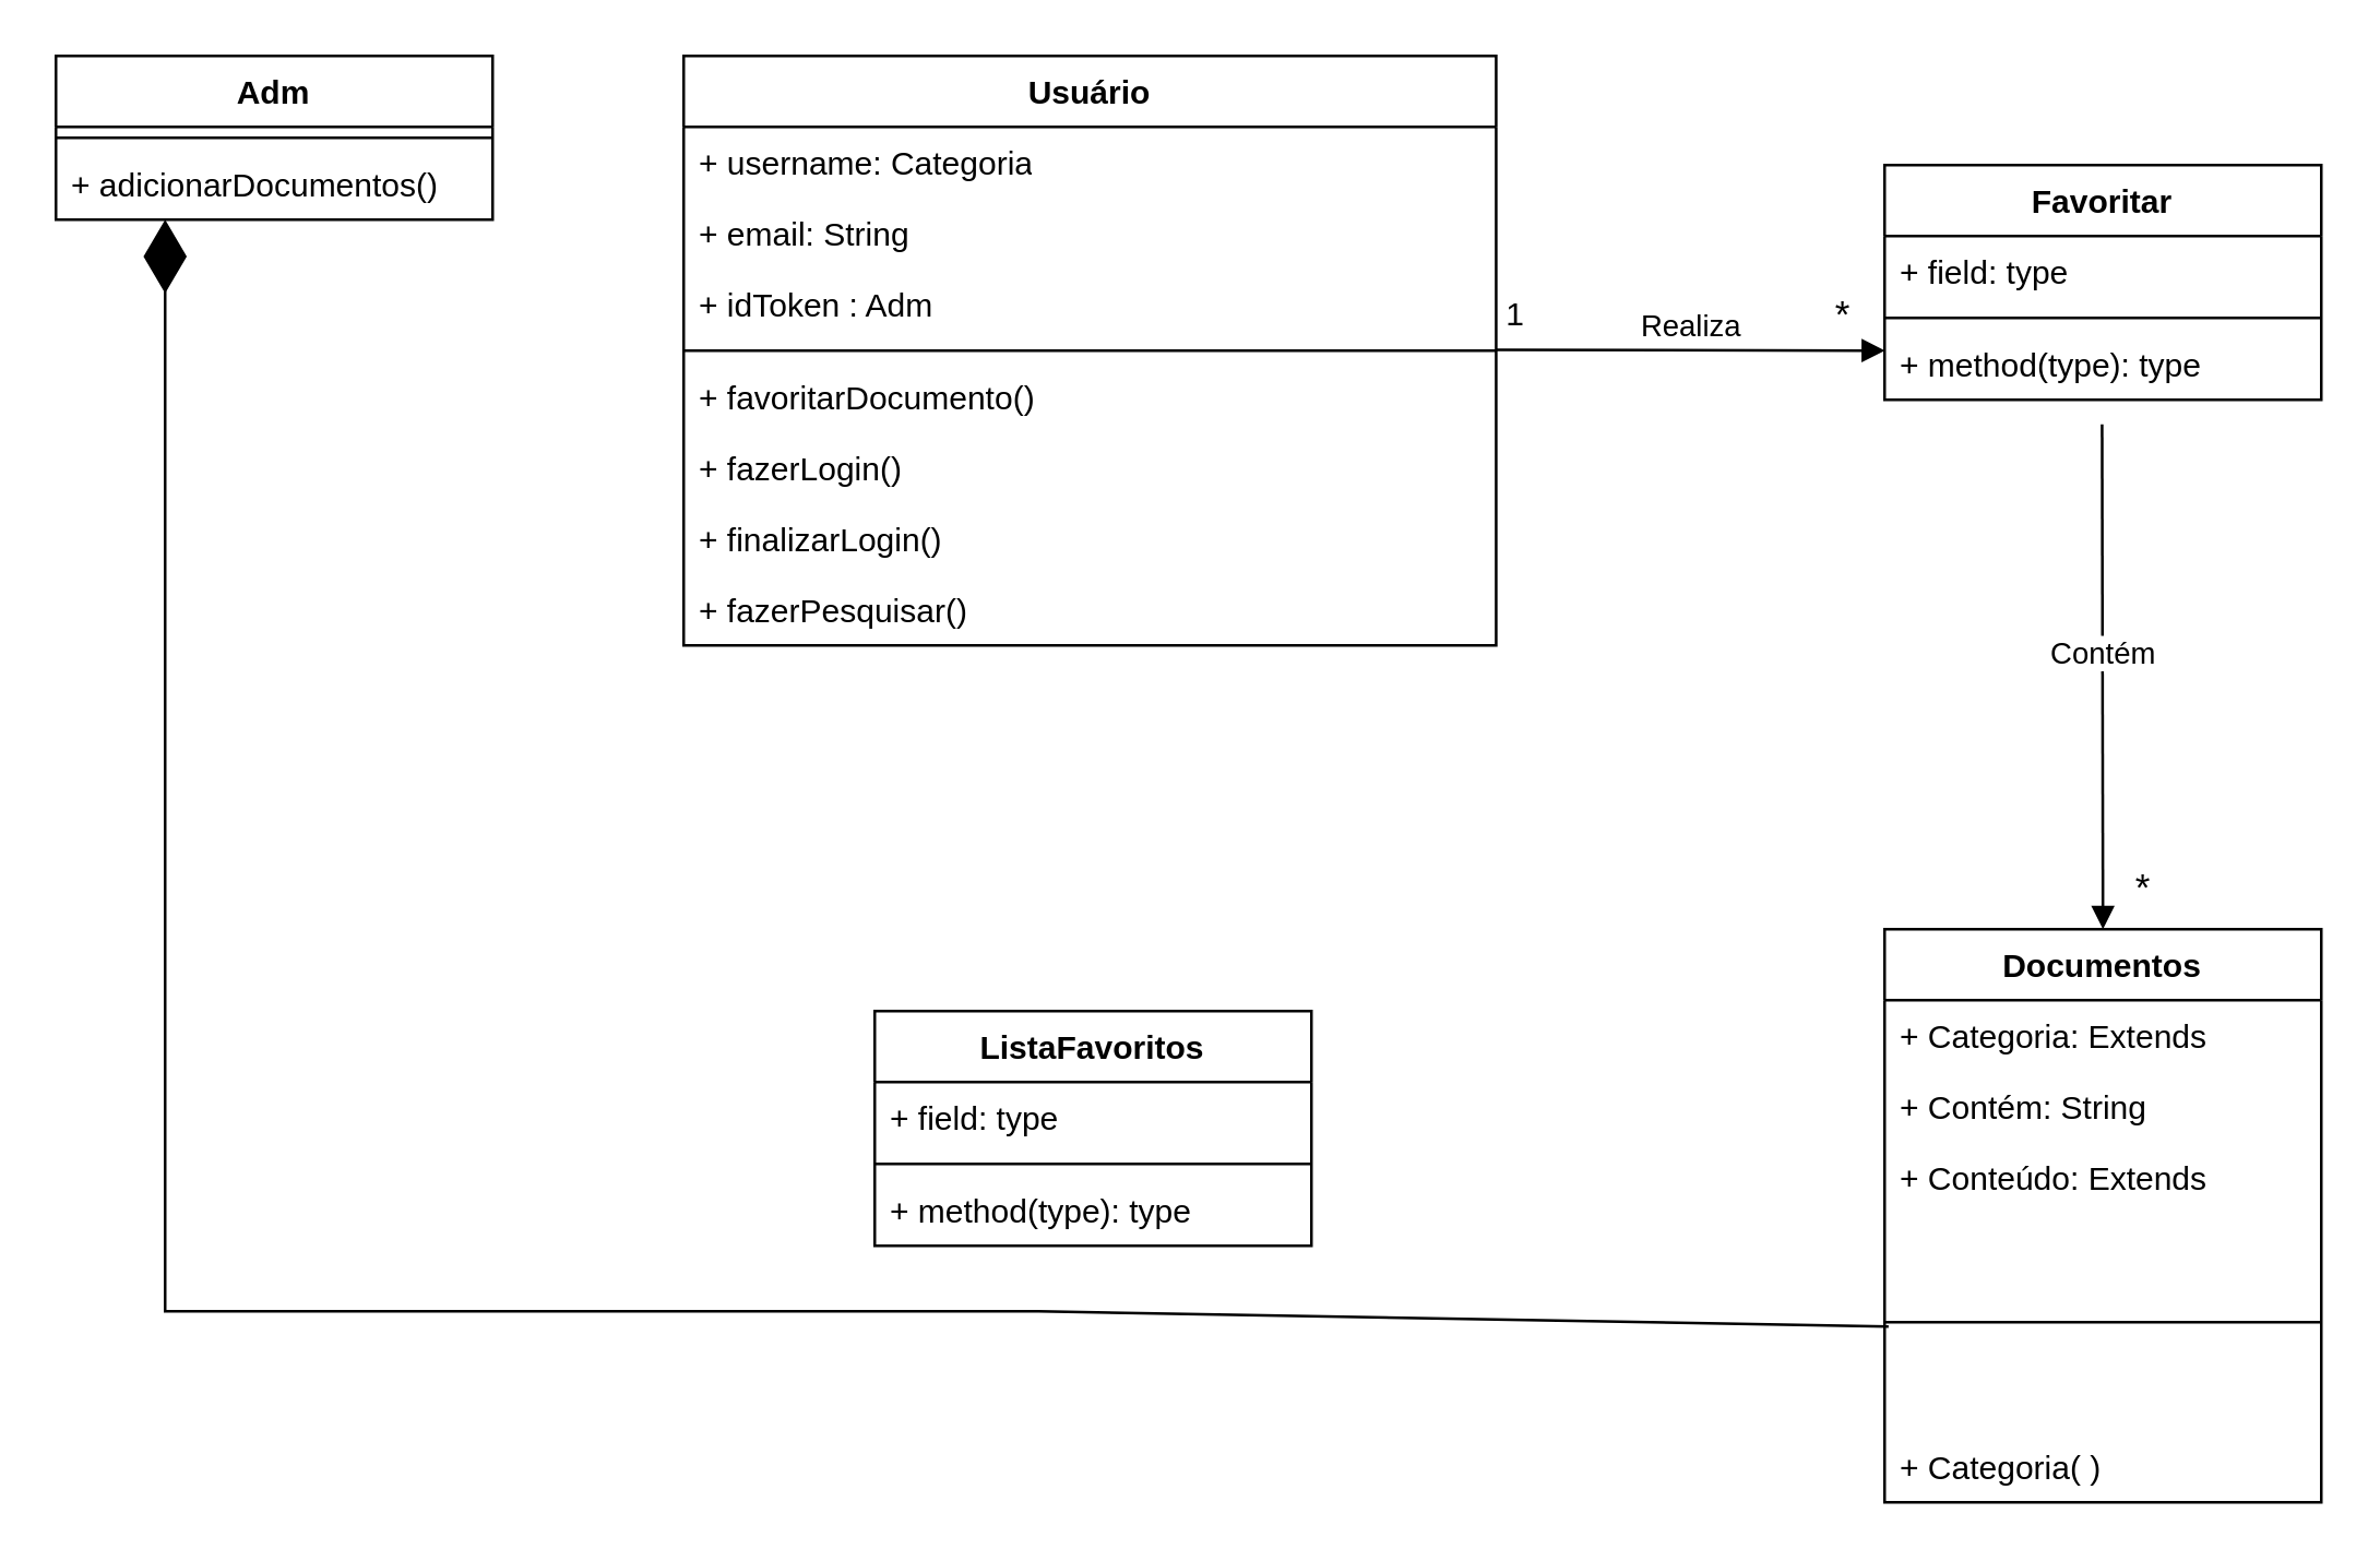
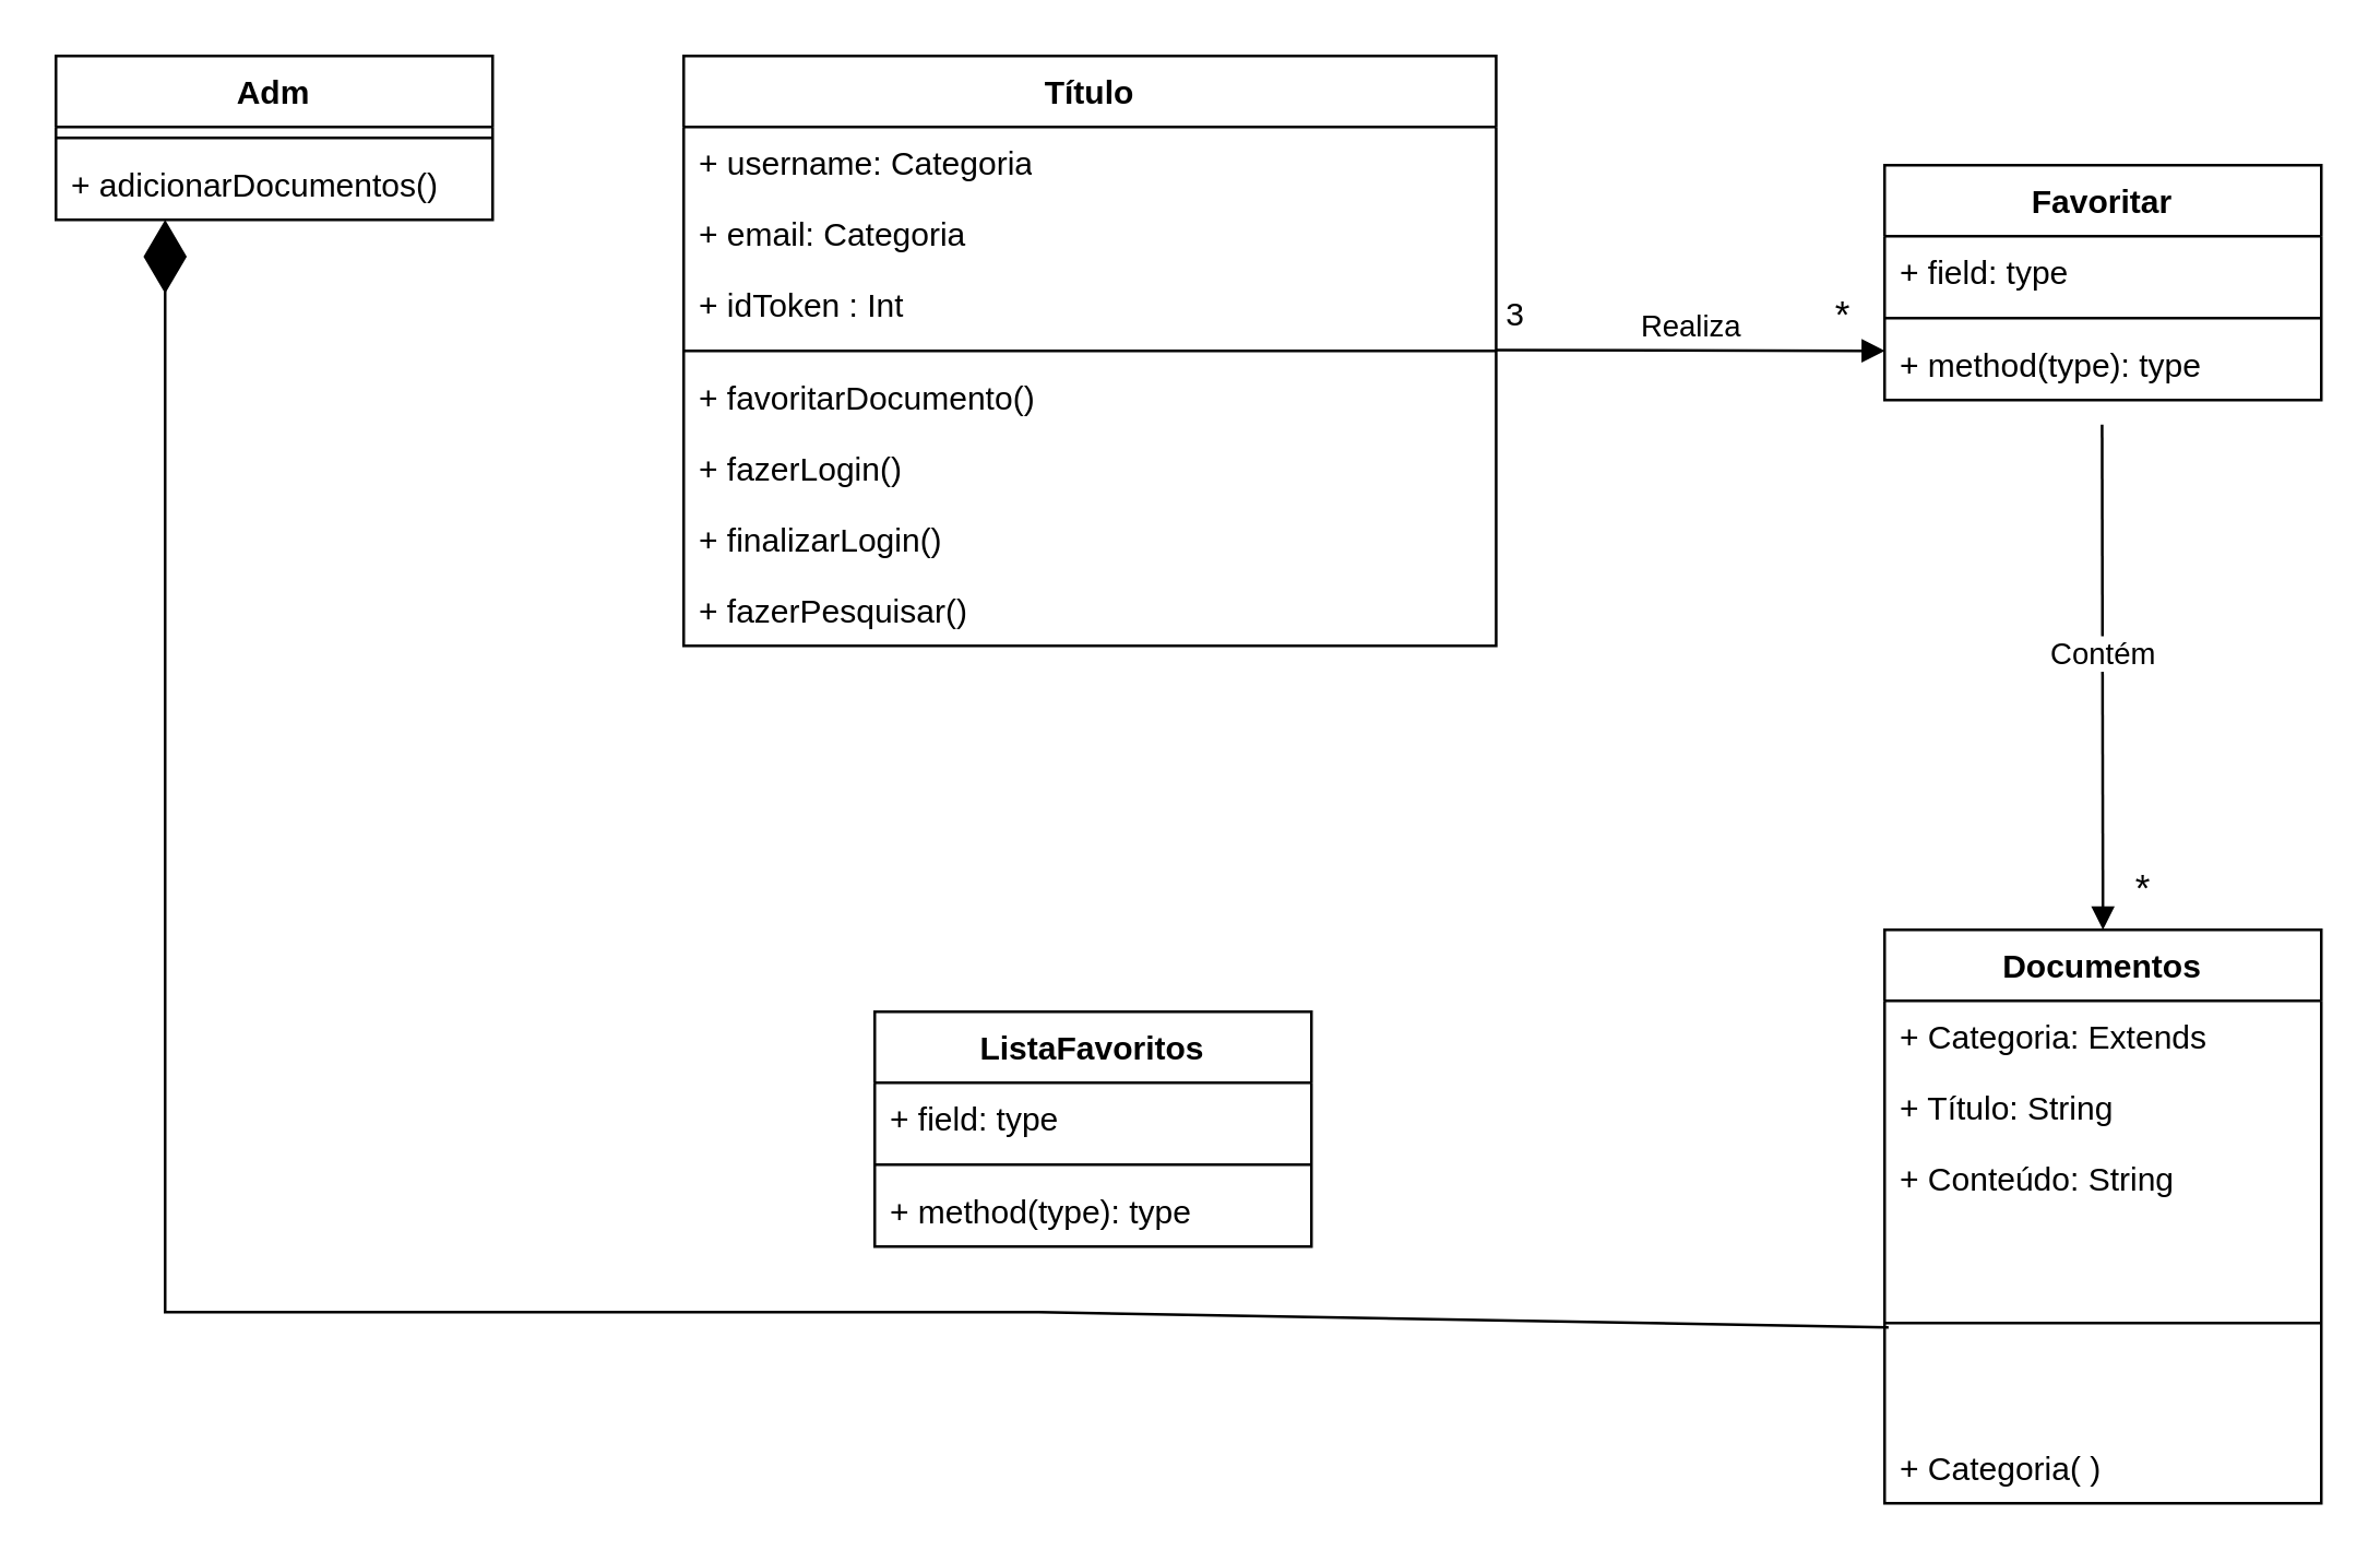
  <mxCell id="0" />
  <mxCell id="1" parent="0" />
- <mxCell id="2" value="Usuário" style="swimlane;fontStyle=1;align=center;verticalAlign=top;childLayout=stackLayout;horizontal=1;startSize=26;horizontalStack=0;resizeParent=1;resizeParentMax=0;resizeLast=0;collapsible=1;marginBottom=0;whiteSpace=wrap;html=1;" vertex="1" parent="1"><mxGeometry x="250" y="20" width="297.67" height="216" as="geometry" /></mxCell>
+ <mxCell id="2" value="Título" style="swimlane;fontStyle=1;align=center;verticalAlign=top;childLayout=stackLayout;horizontal=1;startSize=26;horizontalStack=0;resizeParent=1;resizeParentMax=0;resizeLast=0;collapsible=1;marginBottom=0;whiteSpace=wrap;html=1;" vertex="1" parent="1"><mxGeometry x="250" y="20" width="297.67" height="216" as="geometry" /></mxCell>
  <mxCell id="3" value="+ username: Categoria&lt;br&gt;&lt;br&gt;" style="text;strokeColor=none;fillColor=none;align=left;verticalAlign=top;spacingLeft=4;spacingRight=4;overflow=hidden;rotatable=0;points=[[0,0.5],[1,0.5]];portConstraint=eastwest;whiteSpace=wrap;html=1;" vertex="1" parent="2"><mxGeometry y="26" width="297.67" height="26" as="geometry" /></mxCell>
- <mxCell id="4" value="+ email: String" style="text;strokeColor=none;fillColor=none;align=left;verticalAlign=top;spacingLeft=4;spacingRight=4;overflow=hidden;rotatable=0;points=[[0,0.5],[1,0.5]];portConstraint=eastwest;whiteSpace=wrap;html=1;" vertex="1" parent="2"><mxGeometry y="52" width="297.67" height="26" as="geometry" /></mxCell>
- <mxCell id="5" value="+ idToken : Adm" style="text;strokeColor=none;fillColor=none;align=left;verticalAlign=top;spacingLeft=4;spacingRight=4;overflow=hidden;rotatable=0;points=[[0,0.5],[1,0.5]];portConstraint=eastwest;whiteSpace=wrap;html=1;" vertex="1" parent="2"><mxGeometry y="78" width="297.67" height="26" as="geometry" /></mxCell>
+ <mxCell id="4" value="+ email: Categoria" style="text;strokeColor=none;fillColor=none;align=left;verticalAlign=top;spacingLeft=4;spacingRight=4;overflow=hidden;rotatable=0;points=[[0,0.5],[1,0.5]];portConstraint=eastwest;whiteSpace=wrap;html=1;" vertex="1" parent="2"><mxGeometry y="52" width="297.67" height="26" as="geometry" /></mxCell>
+ <mxCell id="5" value="+ idToken : Int" style="text;strokeColor=none;fillColor=none;align=left;verticalAlign=top;spacingLeft=4;spacingRight=4;overflow=hidden;rotatable=0;points=[[0,0.5],[1,0.5]];portConstraint=eastwest;whiteSpace=wrap;html=1;" vertex="1" parent="2"><mxGeometry y="78" width="297.67" height="26" as="geometry" /></mxCell>
  <mxCell id="6" value="" style="line;strokeWidth=1;fillColor=none;align=left;verticalAlign=middle;spacingTop=-1;spacingLeft=3;spacingRight=3;rotatable=0;labelPosition=right;points=[];portConstraint=eastwest;strokeColor=inherit;" vertex="1" parent="2"><mxGeometry y="104" width="297.67" height="8" as="geometry" /></mxCell>
  <mxCell id="7" value="+ favoritarDocumento()" style="text;strokeColor=none;fillColor=none;align=left;verticalAlign=top;spacingLeft=4;spacingRight=4;overflow=hidden;rotatable=0;points=[[0,0.5],[1,0.5]];portConstraint=eastwest;whiteSpace=wrap;html=1;" vertex="1" parent="2"><mxGeometry y="112" width="297.67" height="26" as="geometry" /></mxCell>
  <mxCell id="8" value="+ fazerLogin()" style="text;strokeColor=none;fillColor=none;align=left;verticalAlign=top;spacingLeft=4;spacingRight=4;overflow=hidden;rotatable=0;points=[[0,0.5],[1,0.5]];portConstraint=eastwest;whiteSpace=wrap;html=1;" vertex="1" parent="2"><mxGeometry y="138" width="297.67" height="26" as="geometry" /></mxCell>
  <mxCell id="9" value="+ finalizarLogin()" style="text;strokeColor=none;fillColor=none;align=left;verticalAlign=top;spacingLeft=4;spacingRight=4;overflow=hidden;rotatable=0;points=[[0,0.5],[1,0.5]];portConstraint=eastwest;whiteSpace=wrap;html=1;" vertex="1" parent="2"><mxGeometry y="164" width="297.67" height="26" as="geometry" /></mxCell>
  <mxCell id="10" value="+ fazerPesquisar()" style="text;strokeColor=none;fillColor=none;align=left;verticalAlign=top;spacingLeft=4;spacingRight=4;overflow=hidden;rotatable=0;points=[[0,0.5],[1,0.5]];portConstraint=eastwest;whiteSpace=wrap;html=1;" vertex="1" parent="2"><mxGeometry y="190" width="297.67" height="26" as="geometry" /></mxCell>
  <mxCell id="11" value="Documentos" style="swimlane;fontStyle=1;align=center;verticalAlign=top;childLayout=stackLayout;horizontal=1;startSize=26;horizontalStack=0;resizeParent=1;resizeParentMax=0;resizeLast=0;collapsible=1;marginBottom=0;whiteSpace=wrap;html=1;" vertex="1" parent="1"><mxGeometry x="690" y="340" width="160" height="210" as="geometry" /></mxCell>
  <mxCell id="12" value="+ Categoria: Extends&amp;nbsp;" style="text;strokeColor=none;fillColor=none;align=left;verticalAlign=top;spacingLeft=4;spacingRight=4;overflow=hidden;rotatable=0;points=[[0,0.5],[1,0.5]];portConstraint=eastwest;whiteSpace=wrap;html=1;" vertex="1" parent="11"><mxGeometry y="26" width="160" height="26" as="geometry" /></mxCell>
- <mxCell id="13" value="+ Contém: String" style="text;strokeColor=none;fillColor=none;align=left;verticalAlign=top;spacingLeft=4;spacingRight=4;overflow=hidden;rotatable=0;points=[[0,0.5],[1,0.5]];portConstraint=eastwest;whiteSpace=wrap;html=1;" vertex="1" parent="11"><mxGeometry y="52" width="160" height="26" as="geometry" /></mxCell>
- <mxCell id="14" value="+ Conteúdo: Extends" style="text;strokeColor=none;fillColor=none;align=left;verticalAlign=top;spacingLeft=4;spacingRight=4;overflow=hidden;rotatable=0;points=[[0,0.5],[1,0.5]];portConstraint=eastwest;whiteSpace=wrap;html=1;" vertex="1" parent="11"><mxGeometry y="78" width="160" height="26" as="geometry" /></mxCell>
+ <mxCell id="13" value="+ Título: String" style="text;strokeColor=none;fillColor=none;align=left;verticalAlign=top;spacingLeft=4;spacingRight=4;overflow=hidden;rotatable=0;points=[[0,0.5],[1,0.5]];portConstraint=eastwest;whiteSpace=wrap;html=1;" vertex="1" parent="11"><mxGeometry y="52" width="160" height="26" as="geometry" /></mxCell>
+ <mxCell id="14" value="+ Conteúdo: String" style="text;strokeColor=none;fillColor=none;align=left;verticalAlign=top;spacingLeft=4;spacingRight=4;overflow=hidden;rotatable=0;points=[[0,0.5],[1,0.5]];portConstraint=eastwest;whiteSpace=wrap;html=1;" vertex="1" parent="11"><mxGeometry y="78" width="160" height="26" as="geometry" /></mxCell>
  <mxCell id="15" value="" style="line;strokeWidth=1;fillColor=none;align=left;verticalAlign=middle;spacingTop=-1;spacingLeft=3;spacingRight=3;rotatable=0;labelPosition=right;points=[];portConstraint=eastwest;strokeColor=inherit;" vertex="1" parent="11"><mxGeometry y="104" width="160" height="80" as="geometry" /></mxCell>
  <mxCell id="16" value="+ Categoria( )" style="text;strokeColor=none;fillColor=none;align=left;verticalAlign=top;spacingLeft=4;spacingRight=4;overflow=hidden;rotatable=0;points=[[0,0.5],[1,0.5]];portConstraint=eastwest;whiteSpace=wrap;html=1;" vertex="1" parent="11"><mxGeometry y="184" width="160" height="26" as="geometry" /></mxCell>
  <mxCell id="17" value="Favoritar" style="swimlane;fontStyle=1;align=center;verticalAlign=top;childLayout=stackLayout;horizontal=1;startSize=26;horizontalStack=0;resizeParent=1;resizeParentMax=0;resizeLast=0;collapsible=1;marginBottom=0;whiteSpace=wrap;html=1;" vertex="1" parent="1"><mxGeometry x="690" y="60" width="160" height="86" as="geometry" /></mxCell>
  <mxCell id="18" value="+ field: type" style="text;strokeColor=none;fillColor=none;align=left;verticalAlign=top;spacingLeft=4;spacingRight=4;overflow=hidden;rotatable=0;points=[[0,0.5],[1,0.5]];portConstraint=eastwest;whiteSpace=wrap;html=1;" vertex="1" parent="17"><mxGeometry y="26" width="160" height="26" as="geometry" /></mxCell>
  <mxCell id="19" value="" style="line;strokeWidth=1;fillColor=none;align=left;verticalAlign=middle;spacingTop=-1;spacingLeft=3;spacingRight=3;rotatable=0;labelPosition=right;points=[];portConstraint=eastwest;strokeColor=inherit;" vertex="1" parent="17"><mxGeometry y="52" width="160" height="8" as="geometry" /></mxCell>
  <mxCell id="20" value="+ method(type): type" style="text;strokeColor=none;fillColor=none;align=left;verticalAlign=top;spacingLeft=4;spacingRight=4;overflow=hidden;rotatable=0;points=[[0,0.5],[1,0.5]];portConstraint=eastwest;whiteSpace=wrap;html=1;" vertex="1" parent="17"><mxGeometry y="60" width="160" height="26" as="geometry" /></mxCell>
  <mxCell id="21" value="Adm" style="swimlane;fontStyle=1;align=center;verticalAlign=top;childLayout=stackLayout;horizontal=1;startSize=26;horizontalStack=0;resizeParent=1;resizeParentMax=0;resizeLast=0;collapsible=1;marginBottom=0;whiteSpace=wrap;html=1;" vertex="1" parent="1"><mxGeometry x="20" y="20" width="160" height="60" as="geometry" /></mxCell>
  <mxCell id="22" value="" style="line;strokeWidth=1;fillColor=none;align=left;verticalAlign=middle;spacingTop=-1;spacingLeft=3;spacingRight=3;rotatable=0;labelPosition=right;points=[];portConstraint=eastwest;strokeColor=inherit;" vertex="1" parent="21"><mxGeometry y="26" width="160" height="8" as="geometry" /></mxCell>
  <mxCell id="23" value="+ adicionarDocumentos()" style="text;strokeColor=none;fillColor=none;align=left;verticalAlign=top;spacingLeft=4;spacingRight=4;overflow=hidden;rotatable=0;points=[[0,0.5],[1,0.5]];portConstraint=eastwest;whiteSpace=wrap;html=1;" vertex="1" parent="21"><mxGeometry y="34" width="160" height="26" as="geometry" /></mxCell>
  <mxCell id="24" value="Realiza" style="html=1;verticalAlign=bottom;endArrow=block;curved=0;rounded=0;entryX=0.001;entryY=0.307;entryDx=0;entryDy=0;entryPerimeter=0;" edge="1" parent="1" target="20"><mxGeometry width="80" relative="1" as="geometry"><mxPoint x="547.67" y="127.66" as="sourcePoint" /><mxPoint x="700" y="128" as="targetPoint" /></mxGeometry></mxCell>
  <mxCell id="25" value="&lt;font style=&quot;font-size: 14px;&quot;&gt;*&lt;/font&gt;" style="text;html=1;strokeColor=none;fillColor=none;align=center;verticalAlign=middle;whiteSpace=wrap;rounded=0;" vertex="1" parent="1"><mxGeometry x="670" y="110" width="10" height="10" as="geometry" /></mxCell>
- <mxCell id="26" value="1" style="text;html=1;strokeColor=none;fillColor=none;align=center;verticalAlign=middle;whiteSpace=wrap;rounded=0;" vertex="1" parent="1"><mxGeometry x="550" y="110" width="10" height="10" as="geometry" /></mxCell>
+ <mxCell id="26" value="3" style="text;html=1;strokeColor=none;fillColor=none;align=center;verticalAlign=middle;whiteSpace=wrap;rounded=0;" vertex="1" parent="1"><mxGeometry x="550" y="110" width="10" height="10" as="geometry" /></mxCell>
  <mxCell id="27" value="Contém" style="html=1;verticalAlign=bottom;endArrow=block;curved=0;rounded=0;entryX=0.5;entryY=0;entryDx=0;entryDy=0;exitX=0.498;exitY=1.346;exitDx=0;exitDy=0;exitPerimeter=0;" edge="1" parent="1" source="20" target="11"><mxGeometry width="80" relative="1" as="geometry"><mxPoint x="640" y="240" as="sourcePoint" /><mxPoint x="720" y="240" as="targetPoint" /></mxGeometry></mxCell>
  <mxCell id="28" value="&lt;font style=&quot;font-size: 14px;&quot;&gt;*&lt;/font&gt;" style="text;html=1;strokeColor=none;fillColor=none;align=center;verticalAlign=middle;whiteSpace=wrap;rounded=0;" vertex="1" parent="1"><mxGeometry x="780" y="320" width="10" height="10" as="geometry" /></mxCell>
  <mxCell id="29" value="ListaFavoritos" style="swimlane;fontStyle=1;align=center;verticalAlign=top;childLayout=stackLayout;horizontal=1;startSize=26;horizontalStack=0;resizeParent=1;resizeParentMax=0;resizeLast=0;collapsible=1;marginBottom=0;whiteSpace=wrap;html=1;" vertex="1" parent="1"><mxGeometry x="320" y="370" width="160" height="86" as="geometry" /></mxCell>
  <mxCell id="30" value="+ field: type" style="text;strokeColor=none;fillColor=none;align=left;verticalAlign=top;spacingLeft=4;spacingRight=4;overflow=hidden;rotatable=0;points=[[0,0.5],[1,0.5]];portConstraint=eastwest;whiteSpace=wrap;html=1;" vertex="1" parent="29"><mxGeometry y="26" width="160" height="26" as="geometry" /></mxCell>
  <mxCell id="31" value="" style="line;strokeWidth=1;fillColor=none;align=left;verticalAlign=middle;spacingTop=-1;spacingLeft=3;spacingRight=3;rotatable=0;labelPosition=right;points=[];portConstraint=eastwest;strokeColor=inherit;" vertex="1" parent="29"><mxGeometry y="52" width="160" height="8" as="geometry" /></mxCell>
  <mxCell id="32" value="+ method(type): type" style="text;strokeColor=none;fillColor=none;align=left;verticalAlign=top;spacingLeft=4;spacingRight=4;overflow=hidden;rotatable=0;points=[[0,0.5],[1,0.5]];portConstraint=eastwest;whiteSpace=wrap;html=1;" vertex="1" parent="29"><mxGeometry y="60" width="160" height="26" as="geometry" /></mxCell>
  <mxCell id="33" value="" style="endArrow=diamondThin;endFill=1;endSize=24;html=1;rounded=0;exitX=0.009;exitY=0.52;exitDx=0;exitDy=0;exitPerimeter=0;" edge="1" parent="1" source="15"><mxGeometry width="160" relative="1" as="geometry"><mxPoint x="87.6" y="500" as="sourcePoint" /><mxPoint x="60" y="80" as="targetPoint" /><Array as="points"><mxPoint x="380" y="480" /><mxPoint x="60" y="480" /></Array></mxGeometry></mxCell>
